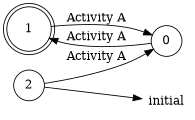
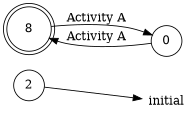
  digraph {
    rankdir=LR
    node [shape=circle]
-   1 [shape=doublecircle]
+   1 [shape=doublecircle label=8]
    0
    2
    initial [shape=plaintext]
    1 -> 0 [label="Activity A"]
    0 -> 1 [label="Activity A"]
-   2 -> 0 [label="Activity A"]
    2 -> initial
  }
